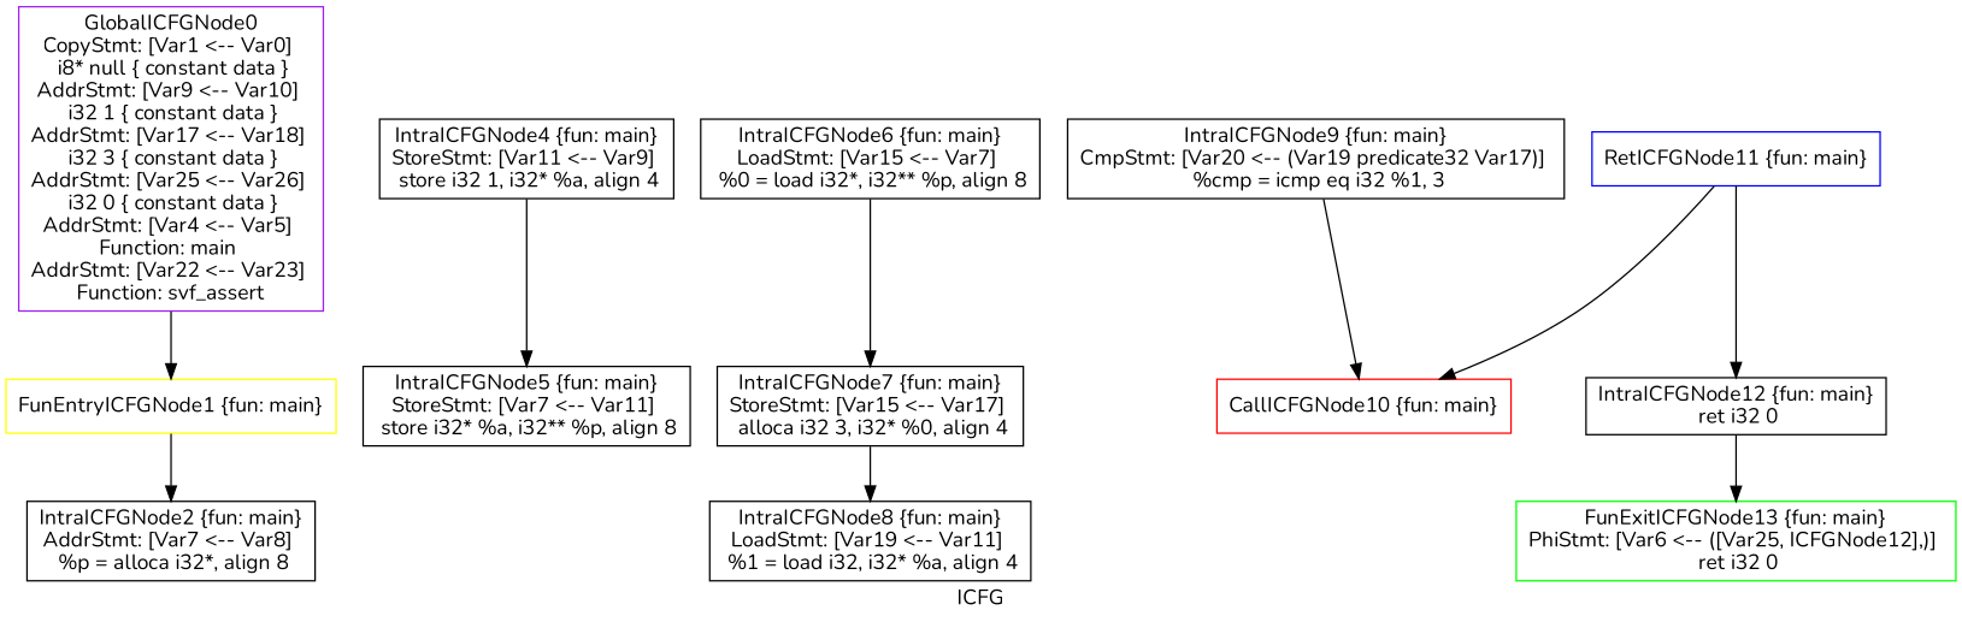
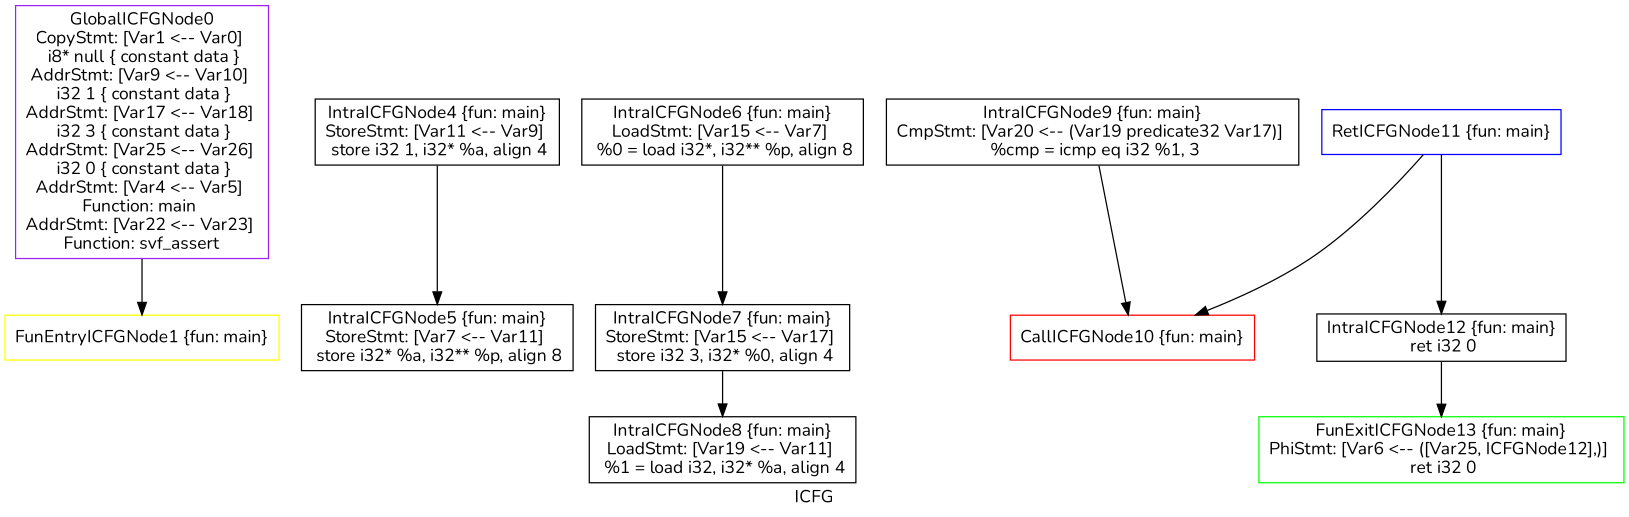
  digraph {
    fontname=Nunito
    label=ICFG
    node [color=black fontname=Nunito shape=record]
    edge [fontname=Nunito style=solid]
    n1 [color=purple label="{GlobalICFGNode0\nCopyStmt: [Var1 \<-- Var0]  \n i8* null \{ constant data \}\nAddrStmt: [Var9 \<-- Var10]  \n i32 1 \{ constant data \}\nAddrStmt: [Var17 \<-- Var18]  \n i32 3 \{ constant data \}\nAddrStmt: [Var25 \<-- Var26]  \n i32 0 \{ constant data \}\nAddrStmt: [Var4 \<-- Var5]  \nFunction: main \nAddrStmt: [Var22 \<-- Var23]  \nFunction: svf_assert }"]
    n2 [color=yellow label="{FunEntryICFGNode1 \{fun: main\}}"]
-   n3 [label="{IntraICFGNode2 \{fun: main\}\nAddrStmt: [Var7 \<-- Var8]  \n   %p = alloca i32*, align 8 }"]
    n4 [label="{IntraICFGNode4 \{fun: main\}\nStoreStmt: [Var11 \<-- Var9]  \n   store i32 1, i32* %a, align 4 }"]
    n5 [label="{IntraICFGNode5 \{fun: main\}\nStoreStmt: [Var7 \<-- Var11]  \n   store i32* %a, i32** %p, align 8 }"]
    n6 [label="{IntraICFGNode6 \{fun: main\}\nLoadStmt: [Var15 \<-- Var7]  \n   %0 = load i32*, i32** %p, align 8 }"]
-   n7 [label="{IntraICFGNode7 \{fun: main\}\nStoreStmt: [Var15 \<-- Var17]  \n   alloca i32 3, i32* %0, align 4 }"]
+   n7 [label="{IntraICFGNode7 \{fun: main\}\nStoreStmt: [Var15 \<-- Var17]  \n   store i32 3, i32* %0, align 4 }"]
    n8 [label="{IntraICFGNode8 \{fun: main\}\nLoadStmt: [Var19 \<-- Var11]  \n   %1 = load i32, i32* %a, align 4 }"]
    n9 [label="{IntraICFGNode9 \{fun: main\}\nCmpStmt: [Var20 \<-- (Var19 predicate32 Var17)]  \n   %cmp = icmp eq i32 %1, 3 }"]
    n10 [color=red label="{CallICFGNode10 \{fun: main\}}"]
    n11 [color=blue label="{RetICFGNode11 \{fun: main\}}"]
    n12 [label="{IntraICFGNode12 \{fun: main\}\n   ret i32 0 }"]
    n13 [color=green label="{FunExitICFGNode13 \{fun: main\}\nPhiStmt: [Var6 \<-- ([Var25, ICFGNode12],)]  \n   ret i32 0 }"]
    n1 -> n2
-   n2 -> n3
    n4 -> n5
    n6 -> n7
    n7 -> n8
    n9 -> n10
    n11 -> n10
    n11 -> n12
    n12 -> n13
  }
